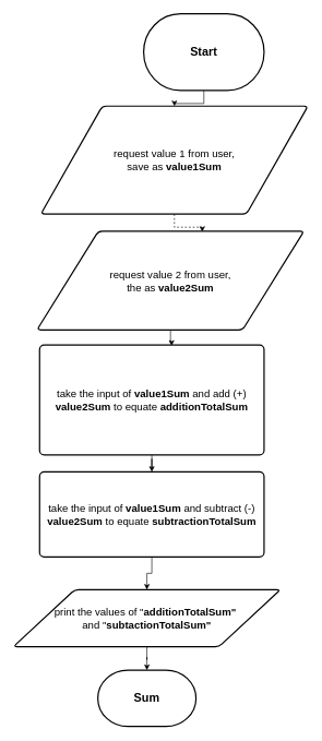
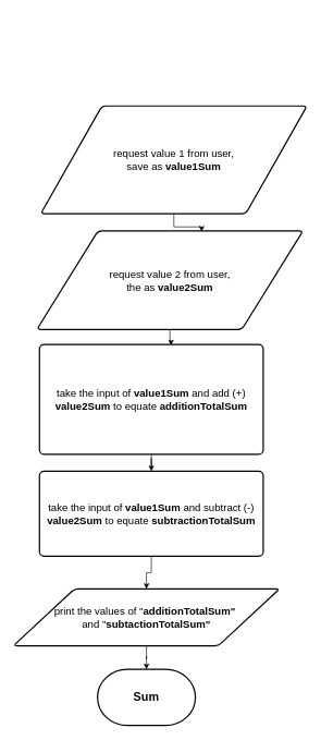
  <mxCell id="0" />
  <mxCell id="1" parent="0" />
- <mxCell id="2" style="edgeStyle=orthogonalEdgeStyle;rounded=0;orthogonalLoop=1;jettySize=auto;html=1;entryX=0.5;entryY=0;entryDx=0;entryDy=0;" edge="1" parent="1" source="3" target="5"><mxGeometry relative="1" as="geometry" /></mxCell>
- <mxCell id="3" value="&lt;b&gt;&lt;font style=&quot;font-size: 18px&quot;&gt;Start&lt;/font&gt;&lt;/b&gt;" style="strokeWidth=2;html=1;shape=mxgraph.flowchart.terminator;whiteSpace=wrap;" vertex="1" parent="1"><mxGeometry x="219" y="20" width="184" height="117" as="geometry" /></mxCell>
- <mxCell id="4" style="edgeStyle=orthogonalEdgeStyle;rounded=0;orthogonalLoop=1;jettySize=auto;html=1;exitX=0.5;exitY=1;exitDx=0;exitDy=0;entryX=0.619;entryY=0.008;entryDx=0;entryDy=0;entryPerimeter=0;dashed=1;" edge="1" parent="1" source="5" target="7"><mxGeometry relative="1" as="geometry" /></mxCell>
+ <mxCell id="4" style="edgeStyle=orthogonalEdgeStyle;rounded=0;orthogonalLoop=1;jettySize=auto;html=1;exitX=0.5;exitY=1;exitDx=0;exitDy=0;entryX=0.619;entryY=0.008;entryDx=0;entryDy=0;entryPerimeter=0;" edge="1" parent="1" source="5" target="7"><mxGeometry relative="1" as="geometry" /></mxCell>
  <mxCell id="5" value="&lt;font size=&quot;3&quot;&gt;request value 1 from user, &lt;br&gt;save as &lt;b&gt;value1Sum&lt;/b&gt;&lt;br&gt;&lt;/font&gt;" style="shape=parallelogram;html=1;strokeWidth=2;perimeter=parallelogramPerimeter;whiteSpace=wrap;rounded=1;arcSize=12;size=0.23;" vertex="1" parent="1"><mxGeometry x="62" y="161" width="408" height="165" as="geometry" /></mxCell>
  <mxCell id="6" style="edgeStyle=orthogonalEdgeStyle;rounded=0;orthogonalLoop=1;jettySize=auto;html=1;entryX=0.588;entryY=0.008;entryDx=0;entryDy=0;entryPerimeter=0;" edge="1" parent="1" source="7" target="9"><mxGeometry relative="1" as="geometry" /></mxCell>
  <mxCell id="7" value="&lt;font size=&quot;3&quot;&gt;request value 2 from user, &lt;br&gt;the as &lt;b&gt;value2Sum&lt;/b&gt;&lt;br&gt;&lt;/font&gt;" style="shape=parallelogram;html=1;strokeWidth=2;perimeter=parallelogramPerimeter;whiteSpace=wrap;rounded=1;arcSize=12;size=0.23;" vertex="1" parent="1"><mxGeometry x="56" y="352" width="408" height="151" as="geometry" /></mxCell>
  <mxCell id="8" style="edgeStyle=orthogonalEdgeStyle;rounded=0;orthogonalLoop=1;jettySize=auto;html=1;" edge="1" parent="1" source="9" target="11"><mxGeometry relative="1" as="geometry" /></mxCell>
  <mxCell id="9" value="&lt;font size=&quot;3&quot;&gt;take the input of &lt;b&gt;value1Sum&lt;/b&gt; and add (+) &lt;b&gt;value2Sum&lt;/b&gt;&amp;nbsp;to equate &lt;b&gt;additionTotalSum&lt;/b&gt;&lt;/font&gt;" style="rounded=1;whiteSpace=wrap;html=1;absoluteArcSize=1;arcSize=14;strokeWidth=2;" vertex="1" parent="1"><mxGeometry x="60" y="526" width="343" height="168" as="geometry" /></mxCell>
  <mxCell id="10" style="edgeStyle=orthogonalEdgeStyle;rounded=0;orthogonalLoop=1;jettySize=auto;html=1;entryX=0.5;entryY=0;entryDx=0;entryDy=0;" edge="1" parent="1" source="11" target="13"><mxGeometry relative="1" as="geometry" /></mxCell>
  <mxCell id="11" value="&lt;font size=&quot;3&quot;&gt;take the input of &lt;b&gt;value1Sum&lt;/b&gt; and subtract (-) &lt;b&gt;value2Sum&lt;/b&gt;&amp;nbsp;to equate &lt;b&gt;subtractionTotalSum&lt;/b&gt;&lt;/font&gt;" style="rounded=1;whiteSpace=wrap;html=1;absoluteArcSize=1;arcSize=14;strokeWidth=2;" vertex="1" parent="1"><mxGeometry x="60" y="720" width="343" height="130" as="geometry" /></mxCell>
  <mxCell id="12" style="edgeStyle=orthogonalEdgeStyle;rounded=0;orthogonalLoop=1;jettySize=auto;html=1;entryX=0.5;entryY=0;entryDx=0;entryDy=0;entryPerimeter=0;" edge="1" parent="1" source="13" target="14"><mxGeometry relative="1" as="geometry" /></mxCell>
  <mxCell id="13" value="&lt;font size=&quot;3&quot;&gt;print the values of &quot;&lt;b&gt;additionTotalSum&quot;&amp;nbsp;&lt;br&gt;&lt;/b&gt;and &quot;&lt;b&gt;subtactionTotalSum&quot;&lt;/b&gt;&lt;br&gt;&lt;/font&gt;" style="shape=parallelogram;html=1;strokeWidth=2;perimeter=parallelogramPerimeter;whiteSpace=wrap;rounded=1;arcSize=12;size=0.23;" vertex="1" parent="1"><mxGeometry x="20" y="900" width="408" height="87" as="geometry" /></mxCell>
  <mxCell id="14" value="&lt;b&gt;&lt;font style=&quot;font-size: 18px&quot;&gt;Sum&lt;/font&gt;&lt;/b&gt;" style="strokeWidth=2;html=1;shape=mxgraph.flowchart.terminator;whiteSpace=wrap;" vertex="1" parent="1"><mxGeometry x="149" y="1023" width="150" height="86" as="geometry" /></mxCell>
